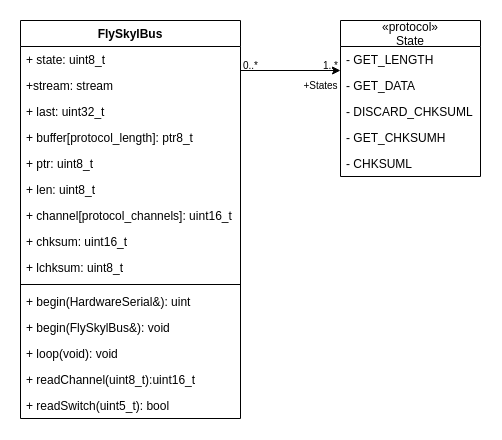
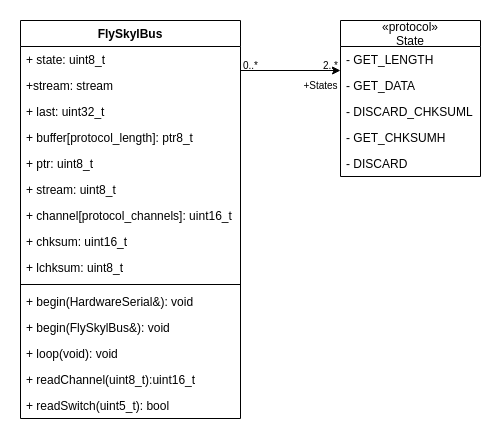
  <mxCell id="0" />
  <mxCell id="1" parent="0" />
  <mxCell id="2" value="FlySkylBus" style="swimlane;fontStyle=1;align=center;verticalAlign=top;childLayout=stackLayout;horizontal=1;startSize=26;horizontalStack=0;resizeParent=1;resizeParentMax=0;resizeLast=0;collapsible=1;marginBottom=0;" parent="1" vertex="1"><mxGeometry x="20" y="20" width="220" height="398" as="geometry"><mxRectangle x="160" y="200" width="110" height="30" as="alternateBounds" /></mxGeometry></mxCell>
  <mxCell id="3" value="+ state: uint8_t&#10;" style="text;strokeColor=none;fillColor=none;align=left;verticalAlign=top;spacingLeft=4;spacingRight=4;overflow=hidden;rotatable=0;points=[[0,0.5],[1,0.5]];portConstraint=eastwest;" parent="2" vertex="1"><mxGeometry y="26" width="220" height="26" as="geometry" /></mxCell>
  <mxCell id="4" value="+stream: stream" style="text;strokeColor=none;fillColor=none;align=left;verticalAlign=top;spacingLeft=4;spacingRight=4;overflow=hidden;rotatable=0;points=[[0,0.5],[1,0.5]];portConstraint=eastwest;" parent="2" vertex="1"><mxGeometry y="52" width="220" height="26" as="geometry" /></mxCell>
  <mxCell id="5" value="+ last: uint32_t&#10;" style="text;strokeColor=none;fillColor=none;align=left;verticalAlign=top;spacingLeft=4;spacingRight=4;overflow=hidden;rotatable=0;points=[[0,0.5],[1,0.5]];portConstraint=eastwest;" parent="2" vertex="1"><mxGeometry y="78" width="220" height="26" as="geometry" /></mxCell>
  <mxCell id="6" value="+ buffer[protocol_length]: ptr8_t" style="text;strokeColor=none;fillColor=none;align=left;verticalAlign=top;spacingLeft=4;spacingRight=4;overflow=hidden;rotatable=0;points=[[0,0.5],[1,0.5]];portConstraint=eastwest;" parent="2" vertex="1"><mxGeometry y="104" width="220" height="26" as="geometry" /></mxCell>
  <mxCell id="7" value="+ ptr: uint8_t&#10;" style="text;strokeColor=none;fillColor=none;align=left;verticalAlign=top;spacingLeft=4;spacingRight=4;overflow=hidden;rotatable=0;points=[[0,0.5],[1,0.5]];portConstraint=eastwest;" parent="2" vertex="1"><mxGeometry y="130" width="220" height="26" as="geometry" /></mxCell>
- <mxCell id="8" value="+ len: uint8_t" style="text;strokeColor=none;fillColor=none;align=left;verticalAlign=top;spacingLeft=4;spacingRight=4;overflow=hidden;rotatable=0;points=[[0,0.5],[1,0.5]];portConstraint=eastwest;" parent="2" vertex="1"><mxGeometry y="156" width="220" height="26" as="geometry" /></mxCell>
+ <mxCell id="8" value="+ stream: uint8_t" style="text;strokeColor=none;fillColor=none;align=left;verticalAlign=top;spacingLeft=4;spacingRight=4;overflow=hidden;rotatable=0;points=[[0,0.5],[1,0.5]];portConstraint=eastwest;" parent="2" vertex="1"><mxGeometry y="156" width="220" height="26" as="geometry" /></mxCell>
  <mxCell id="9" value="+ channel[protocol_channels]: uint16_t" style="text;strokeColor=none;fillColor=none;align=left;verticalAlign=top;spacingLeft=4;spacingRight=4;overflow=hidden;rotatable=0;points=[[0,0.5],[1,0.5]];portConstraint=eastwest;" parent="2" vertex="1"><mxGeometry y="182" width="220" height="26" as="geometry" /></mxCell>
  <mxCell id="10" value="+ chksum: uint16_t" style="text;strokeColor=none;fillColor=none;align=left;verticalAlign=top;spacingLeft=4;spacingRight=4;overflow=hidden;rotatable=0;points=[[0,0.5],[1,0.5]];portConstraint=eastwest;" parent="2" vertex="1"><mxGeometry y="208" width="220" height="26" as="geometry" /></mxCell>
  <mxCell id="11" value="+ lchksum: uint8_t&#10;" style="text;strokeColor=none;fillColor=none;align=left;verticalAlign=top;spacingLeft=4;spacingRight=4;overflow=hidden;rotatable=0;points=[[0,0.5],[1,0.5]];portConstraint=eastwest;" parent="2" vertex="1"><mxGeometry y="234" width="220" height="26" as="geometry" /></mxCell>
  <mxCell id="12" value="" style="line;strokeWidth=1;fillColor=none;align=left;verticalAlign=middle;spacingTop=-1;spacingLeft=3;spacingRight=3;rotatable=0;labelPosition=right;points=[];portConstraint=eastwest;strokeColor=inherit;" parent="2" vertex="1"><mxGeometry y="260" width="220" height="8" as="geometry" /></mxCell>
- <mxCell id="13" value="+ begin(HardwareSerial&amp;): uint" style="text;strokeColor=none;fillColor=none;align=left;verticalAlign=top;spacingLeft=4;spacingRight=4;overflow=hidden;rotatable=0;points=[[0,0.5],[1,0.5]];portConstraint=eastwest;" parent="2" vertex="1"><mxGeometry y="268" width="220" height="26" as="geometry" /></mxCell>
+ <mxCell id="13" value="+ begin(HardwareSerial&amp;): void" style="text;strokeColor=none;fillColor=none;align=left;verticalAlign=top;spacingLeft=4;spacingRight=4;overflow=hidden;rotatable=0;points=[[0,0.5],[1,0.5]];portConstraint=eastwest;" parent="2" vertex="1"><mxGeometry y="268" width="220" height="26" as="geometry" /></mxCell>
  <mxCell id="14" value="+ begin(FlySkylBus&amp;): void" style="text;strokeColor=none;fillColor=none;align=left;verticalAlign=top;spacingLeft=4;spacingRight=4;overflow=hidden;rotatable=0;points=[[0,0.5],[1,0.5]];portConstraint=eastwest;" parent="2" vertex="1"><mxGeometry y="294" width="220" height="26" as="geometry" /></mxCell>
  <mxCell id="15" value="+ loop(void): void" style="text;strokeColor=none;fillColor=none;align=left;verticalAlign=top;spacingLeft=4;spacingRight=4;overflow=hidden;rotatable=0;points=[[0,0.5],[1,0.5]];portConstraint=eastwest;" parent="2" vertex="1"><mxGeometry y="320" width="220" height="26" as="geometry" /></mxCell>
  <mxCell id="16" value="+ readChannel(uint8_t):uint16_t" style="text;strokeColor=none;fillColor=none;align=left;verticalAlign=top;spacingLeft=4;spacingRight=4;overflow=hidden;rotatable=0;points=[[0,0.5],[1,0.5]];portConstraint=eastwest;" parent="2" vertex="1"><mxGeometry y="346" width="220" height="26" as="geometry" /></mxCell>
  <mxCell id="17" value="+ readSwitch(uint5_t): bool" style="text;strokeColor=none;fillColor=none;align=left;verticalAlign=top;spacingLeft=4;spacingRight=4;overflow=hidden;rotatable=0;points=[[0,0.5],[1,0.5]];portConstraint=eastwest;" parent="2" vertex="1"><mxGeometry y="372" width="220" height="26" as="geometry" /></mxCell>
  <mxCell id="18" value="«protocol»&#10;State" style="swimlane;fontStyle=0;childLayout=stackLayout;horizontal=1;startSize=26;fillColor=none;horizontalStack=0;resizeParent=1;resizeParentMax=0;resizeLast=0;collapsible=1;marginBottom=0;" parent="1" vertex="1"><mxGeometry x="340" y="20" width="140" height="156" as="geometry" /></mxCell>
  <mxCell id="19" value="- GET_LENGTH&#10;" style="text;strokeColor=none;fillColor=none;align=left;verticalAlign=top;spacingLeft=4;spacingRight=4;overflow=hidden;rotatable=0;points=[[0,0.5],[1,0.5]];portConstraint=eastwest;" parent="18" vertex="1"><mxGeometry y="26" width="140" height="26" as="geometry" /></mxCell>
  <mxCell id="20" value="- GET_DATA" style="text;strokeColor=none;fillColor=none;align=left;verticalAlign=top;spacingLeft=4;spacingRight=4;overflow=hidden;rotatable=0;points=[[0,0.5],[1,0.5]];portConstraint=eastwest;" parent="18" vertex="1"><mxGeometry y="52" width="140" height="26" as="geometry" /></mxCell>
  <mxCell id="21" value="- DISCARD_CHKSUML" style="text;strokeColor=none;fillColor=none;align=left;verticalAlign=top;spacingLeft=4;spacingRight=4;overflow=hidden;rotatable=0;points=[[0,0.5],[1,0.5]];portConstraint=eastwest;" parent="18" vertex="1"><mxGeometry y="78" width="140" height="26" as="geometry" /></mxCell>
  <mxCell id="22" value="- GET_CHKSUMH" style="text;strokeColor=none;fillColor=none;align=left;verticalAlign=top;spacingLeft=4;spacingRight=4;overflow=hidden;rotatable=0;points=[[0,0.5],[1,0.5]];portConstraint=eastwest;" parent="18" vertex="1"><mxGeometry y="104" width="140" height="26" as="geometry" /></mxCell>
- <mxCell id="23" value="- CHKSUML" style="text;strokeColor=none;fillColor=none;align=left;verticalAlign=top;spacingLeft=4;spacingRight=4;overflow=hidden;rotatable=0;points=[[0,0.5],[1,0.5]];portConstraint=eastwest;" parent="18" vertex="1"><mxGeometry y="130" width="140" height="26" as="geometry" /></mxCell>
+ <mxCell id="23" value="- DISCARD" style="text;strokeColor=none;fillColor=none;align=left;verticalAlign=top;spacingLeft=4;spacingRight=4;overflow=hidden;rotatable=0;points=[[0,0.5],[1,0.5]];portConstraint=eastwest;" parent="18" vertex="1"><mxGeometry y="130" width="140" height="26" as="geometry" /></mxCell>
  <mxCell id="24" value="+States" style="text;html=1;align=center;verticalAlign=middle;resizable=0;points=[];autosize=1;strokeColor=none;fillColor=none;fontSize=10;" parent="1" vertex="1"><mxGeometry x="290" y="70" width="60" height="30" as="geometry" /></mxCell>
  <mxCell id="25" value="0..*" style="text;html=1;align=center;verticalAlign=middle;resizable=0;points=[];autosize=1;strokeColor=none;fillColor=none;fontSize=10;" parent="1" vertex="1"><mxGeometry x="230" y="50" width="40" height="30" as="geometry" /></mxCell>
- <mxCell id="26" value="1..*" style="text;html=1;align=center;verticalAlign=middle;resizable=0;points=[];autosize=1;strokeColor=none;fillColor=none;fontSize=10;" parent="1" vertex="1"><mxGeometry x="310" y="50" width="40" height="30" as="geometry" /></mxCell>
+ <mxCell id="26" value="2..*" style="text;html=1;align=center;verticalAlign=middle;resizable=0;points=[];autosize=1;strokeColor=none;fillColor=none;fontSize=10;" parent="1" vertex="1"><mxGeometry x="310" y="50" width="40" height="30" as="geometry" /></mxCell>
  <mxCell id="27" value="" style="endArrow=classic;html=1;rounded=0;fontSize=10;" parent="1" edge="1"><mxGeometry width="50" height="50" relative="1" as="geometry"><mxPoint x="240" y="70" as="sourcePoint" /><mxPoint x="340" y="70" as="targetPoint" /></mxGeometry></mxCell>
